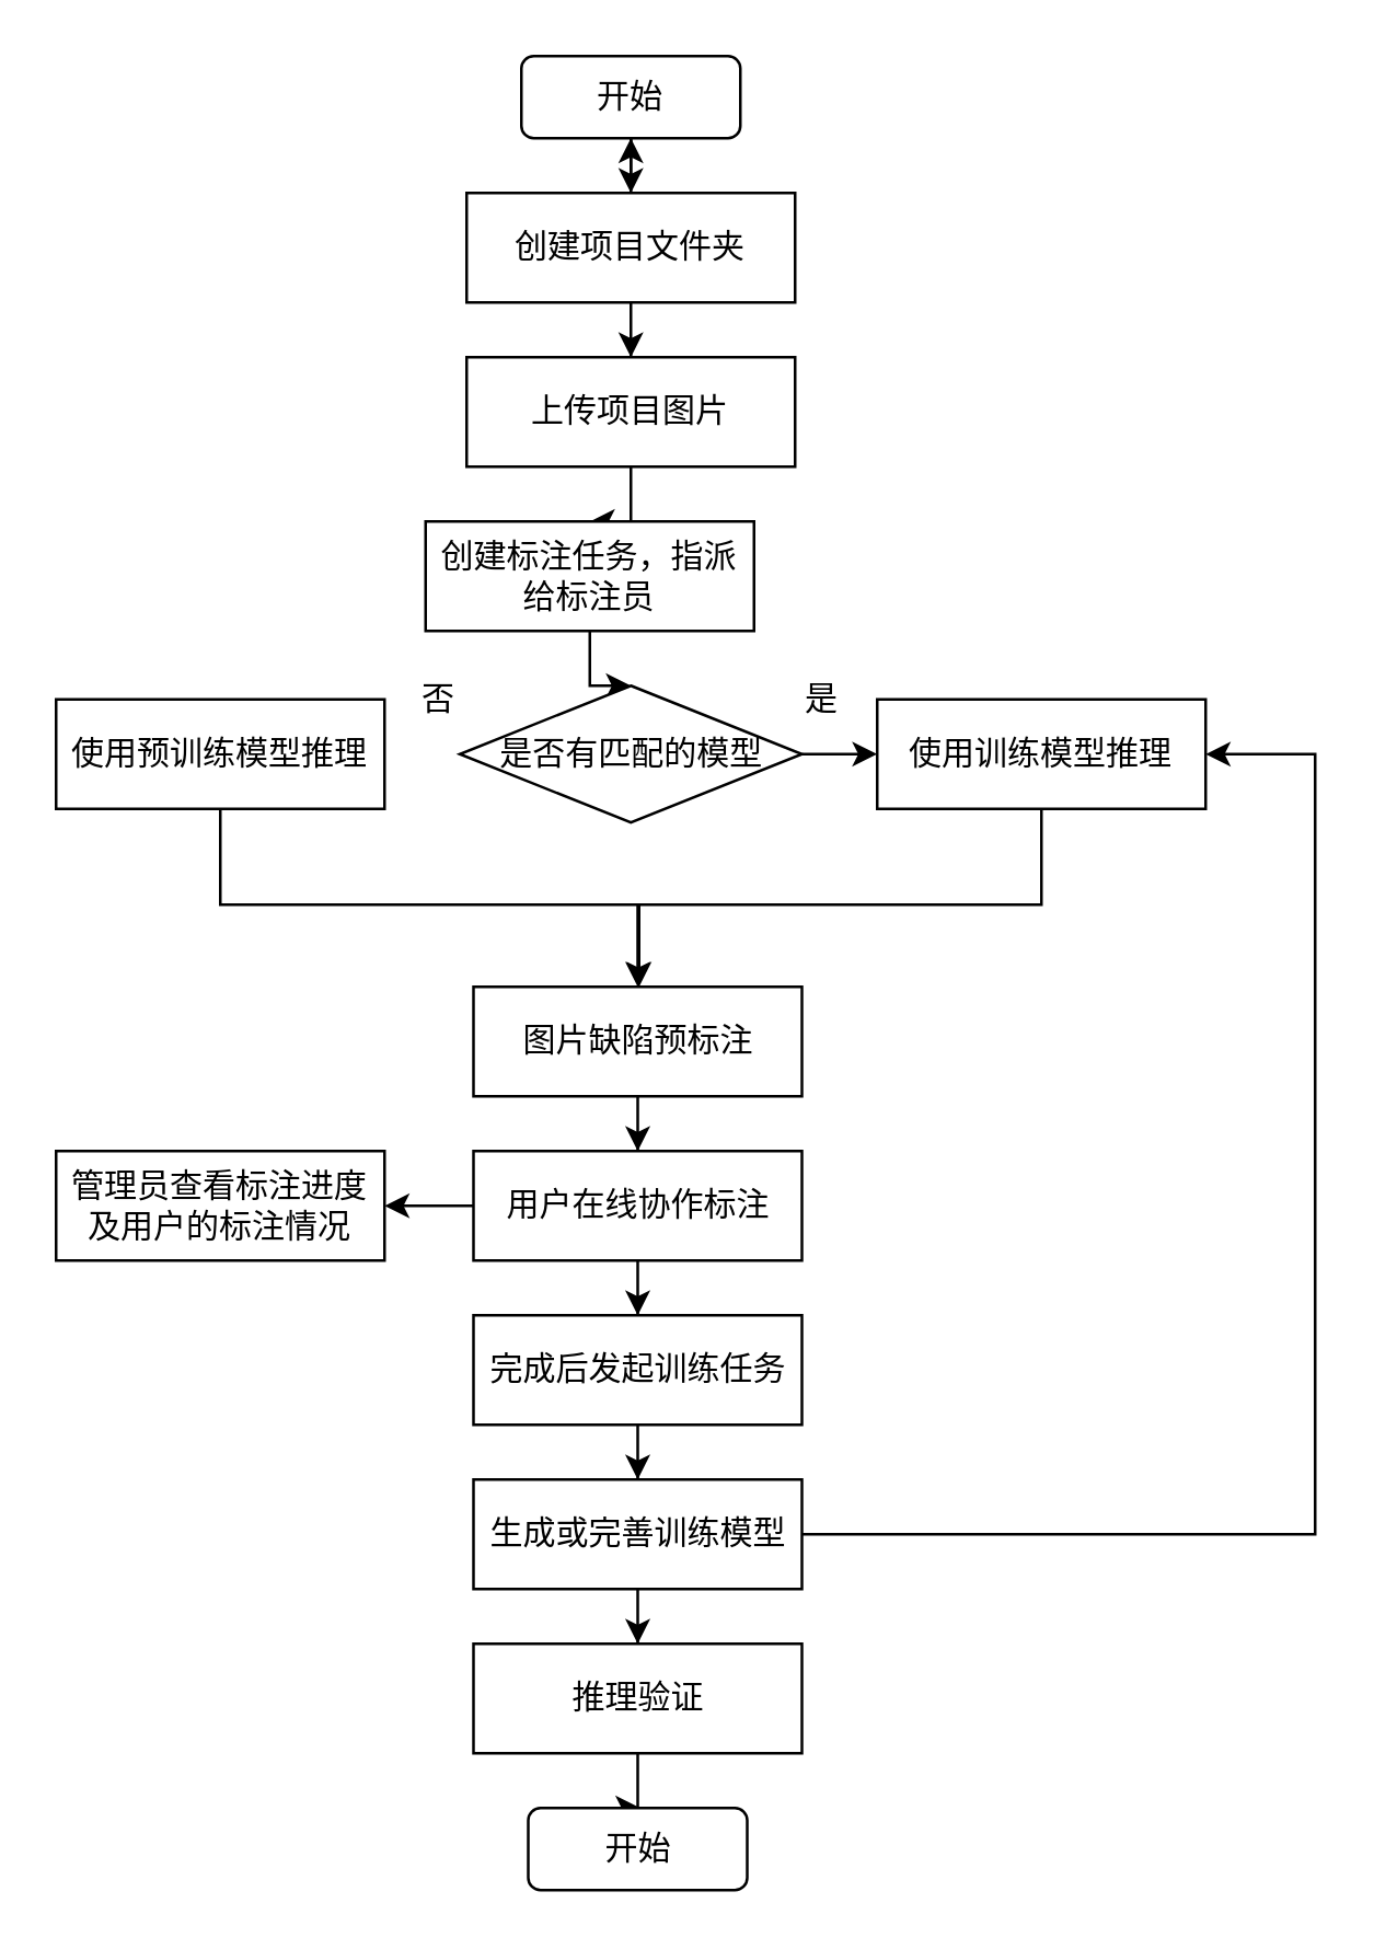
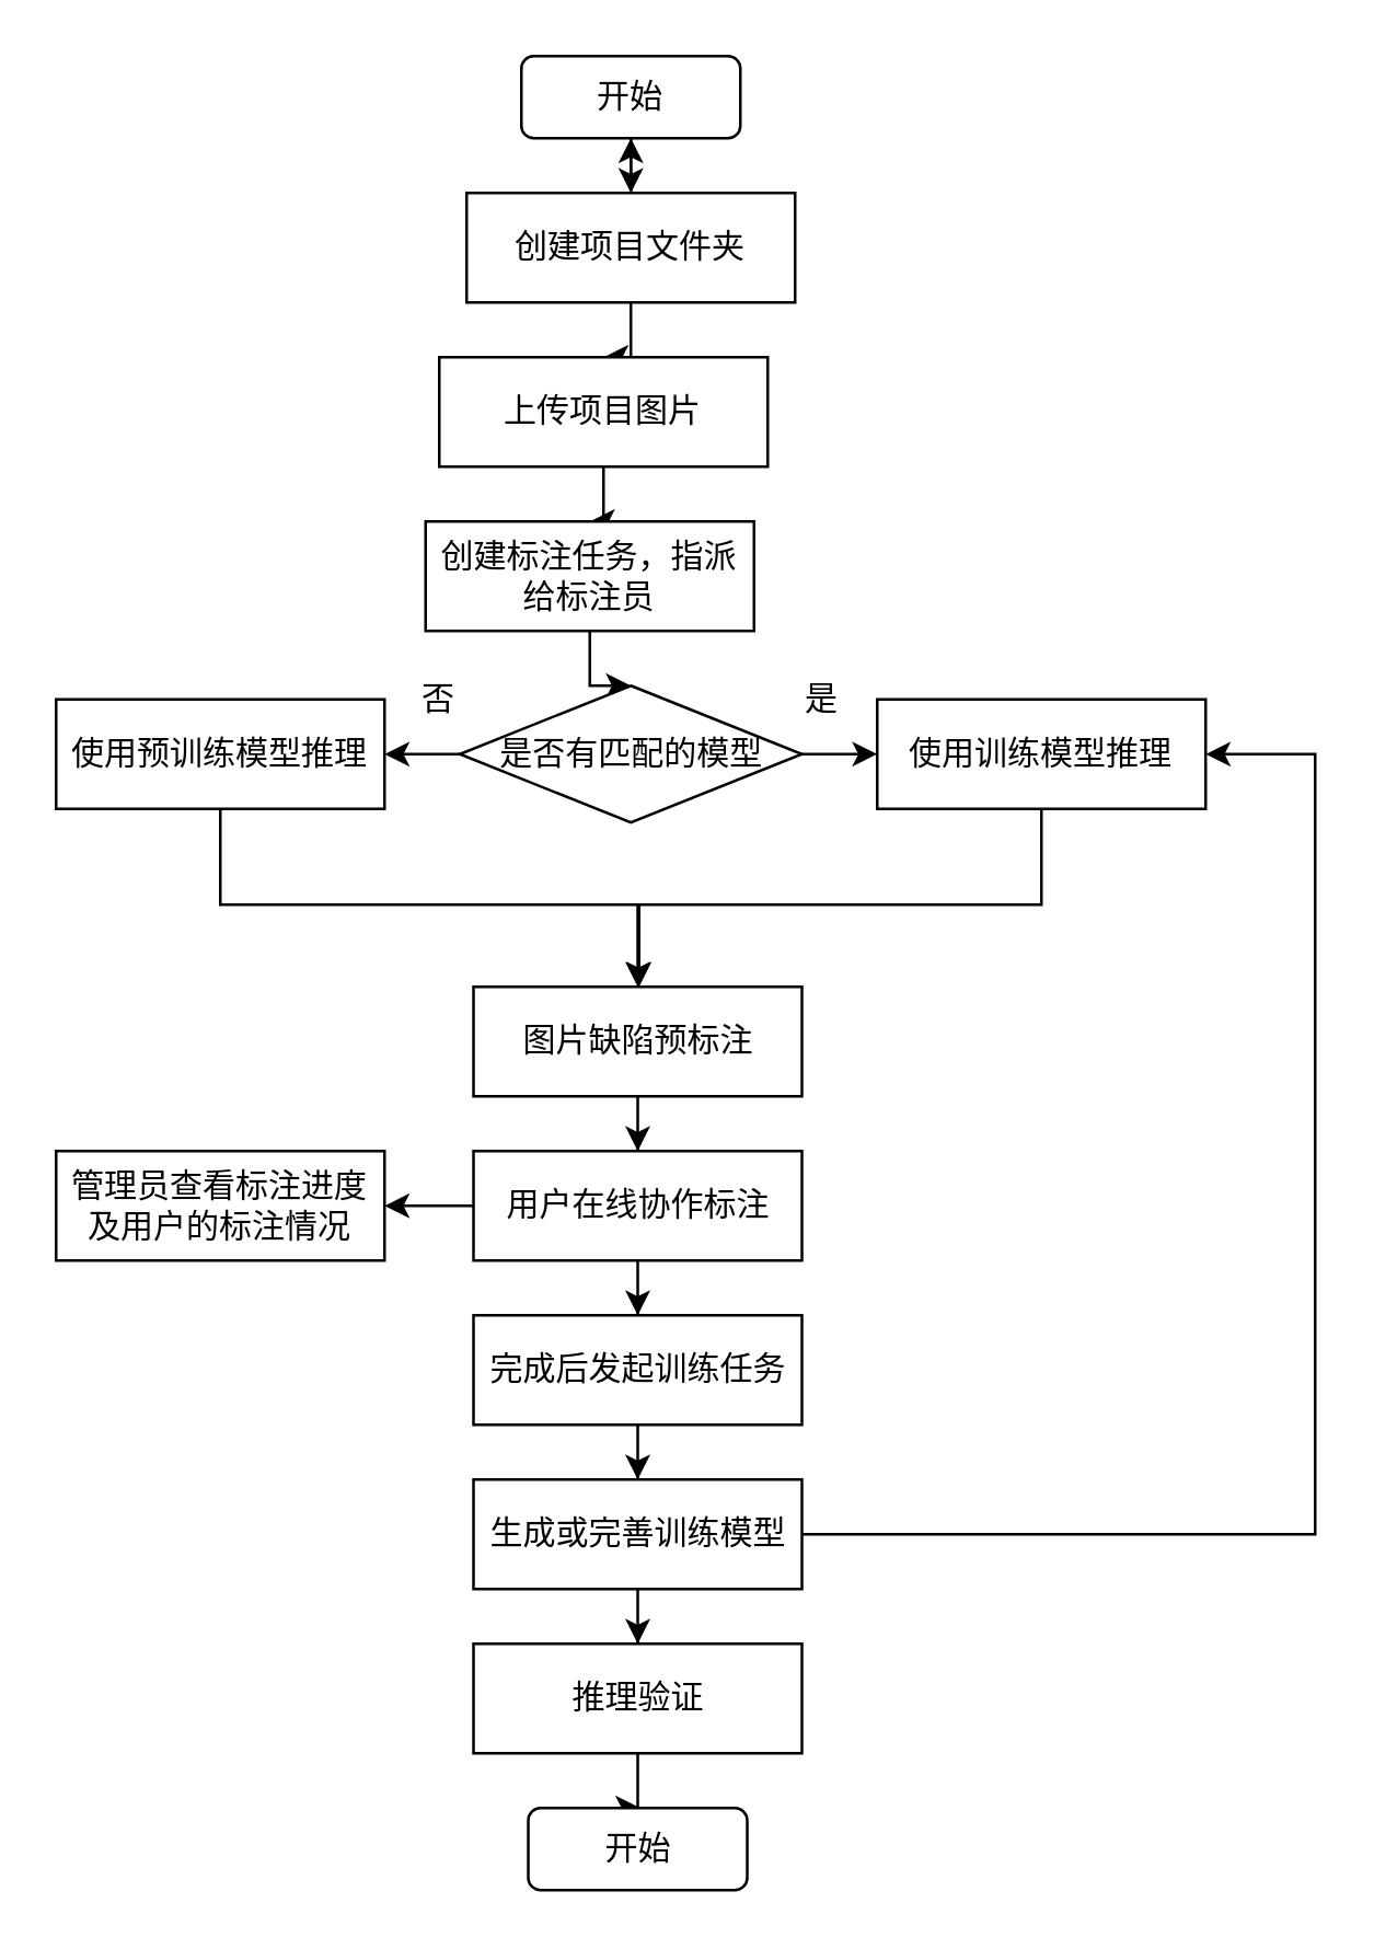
  <mxCell id="0" />
  <mxCell id="1" parent="0" />
  <mxCell id="2" value="开始" style="rounded=1;whiteSpace=wrap;html=1;" vertex="1" parent="1"><mxGeometry x="190" y="20" width="80" height="30" as="geometry" /></mxCell>
  <mxCell id="3" value="" style="edgeStyle=orthogonalEdgeStyle;rounded=0;orthogonalLoop=1;jettySize=auto;html=1;" edge="1" parent="1" source="5" target="8"><mxGeometry relative="1" as="geometry" /></mxCell>
  <mxCell id="4" value="" style="edgeStyle=orthogonalEdgeStyle;rounded=0;orthogonalLoop=1;jettySize=auto;html=1;" edge="1" parent="1" source="5" target="2"><mxGeometry relative="1" as="geometry" /></mxCell>
  <mxCell id="5" value="创建项目文件夹" style="rounded=0;whiteSpace=wrap;html=1;" vertex="1" parent="1"><mxGeometry x="170" y="70" width="120" height="40" as="geometry" /></mxCell>
  <mxCell id="6" value="" style="endArrow=classic;html=1;rounded=0;" edge="1" parent="1" target="5"><mxGeometry width="50" height="50" relative="1" as="geometry"><mxPoint x="230" y="50" as="sourcePoint" /><mxPoint x="280" y="0" as="targetPoint" /></mxGeometry></mxCell>
  <mxCell id="7" value="" style="edgeStyle=orthogonalEdgeStyle;rounded=0;orthogonalLoop=1;jettySize=auto;html=1;" edge="1" parent="1" source="8" target="10"><mxGeometry relative="1" as="geometry" /></mxCell>
- <mxCell id="8" value="上传项目图片" style="rounded=0;whiteSpace=wrap;html=1;" vertex="1" parent="1"><mxGeometry x="170" y="130" width="120" height="40" as="geometry" /></mxCell>
+ <mxCell id="8" value="上传项目图片" style="rounded=0;whiteSpace=wrap;html=1;" vertex="1" parent="1"><mxGeometry x="160" y="130" width="120" height="40" as="geometry" /></mxCell>
  <mxCell id="9" value="" style="edgeStyle=orthogonalEdgeStyle;rounded=0;orthogonalLoop=1;jettySize=auto;html=1;" edge="1" parent="1" source="10" target="13"><mxGeometry relative="1" as="geometry" /></mxCell>
  <mxCell id="10" value="创建标注任务，指派给标注员" style="rounded=0;whiteSpace=wrap;html=1;" vertex="1" parent="1"><mxGeometry x="155" y="190" width="120" height="40" as="geometry" /></mxCell>
+ <mxCell id="11" value="" style="edgeStyle=orthogonalEdgeStyle;rounded=0;orthogonalLoop=1;jettySize=auto;html=1;" edge="1" parent="1" source="13" target="15"><mxGeometry relative="1" as="geometry" /></mxCell>
  <mxCell id="12" value="" style="edgeStyle=orthogonalEdgeStyle;rounded=0;orthogonalLoop=1;jettySize=auto;html=1;" edge="1" parent="1" source="13" target="17"><mxGeometry relative="1" as="geometry" /></mxCell>
  <mxCell id="13" value="是否有匹配的模型" style="rhombus;whiteSpace=wrap;html=1;" vertex="1" parent="1"><mxGeometry x="167.5" y="250" width="125" height="50" as="geometry" /></mxCell>
  <mxCell id="14" value="" style="edgeStyle=orthogonalEdgeStyle;rounded=0;orthogonalLoop=1;jettySize=auto;html=1;" edge="1" parent="1" source="15" target="21"><mxGeometry relative="1" as="geometry"><Array as="points"><mxPoint x="80" y="330" /><mxPoint x="233" y="330" /></Array></mxGeometry></mxCell>
  <mxCell id="15" value="使用预训练模型推理" style="whiteSpace=wrap;html=1;" vertex="1" parent="1"><mxGeometry x="20" y="255" width="120" height="40" as="geometry" /></mxCell>
  <mxCell id="16" style="edgeStyle=orthogonalEdgeStyle;rounded=0;orthogonalLoop=1;jettySize=auto;html=1;entryX=0.5;entryY=0;entryDx=0;entryDy=0;" edge="1" parent="1" source="17" target="21"><mxGeometry relative="1" as="geometry"><Array as="points"><mxPoint x="380" y="330" /><mxPoint x="233" y="330" /></Array></mxGeometry></mxCell>
  <mxCell id="17" value="使用训练模型推理" style="whiteSpace=wrap;html=1;" vertex="1" parent="1"><mxGeometry x="320" y="255" width="120" height="40" as="geometry" /></mxCell>
  <mxCell id="18" value="是" style="text;html=1;strokeColor=none;fillColor=none;align=center;verticalAlign=middle;whiteSpace=wrap;rounded=0;" vertex="1" parent="1"><mxGeometry x="270" y="240" width="60" height="30" as="geometry" /></mxCell>
  <mxCell id="19" value="否" style="text;html=1;strokeColor=none;fillColor=none;align=center;verticalAlign=middle;whiteSpace=wrap;rounded=0;" vertex="1" parent="1"><mxGeometry x="130" y="240" width="60" height="30" as="geometry" /></mxCell>
  <mxCell id="20" value="" style="edgeStyle=orthogonalEdgeStyle;rounded=0;orthogonalLoop=1;jettySize=auto;html=1;" edge="1" parent="1" source="21" target="24"><mxGeometry relative="1" as="geometry" /></mxCell>
  <mxCell id="21" value="图片缺陷预标注" style="whiteSpace=wrap;html=1;" vertex="1" parent="1"><mxGeometry x="172.5" y="360" width="120" height="40" as="geometry" /></mxCell>
  <mxCell id="22" value="" style="edgeStyle=orthogonalEdgeStyle;rounded=0;orthogonalLoop=1;jettySize=auto;html=1;" edge="1" parent="1" source="24" target="25"><mxGeometry relative="1" as="geometry" /></mxCell>
  <mxCell id="23" value="" style="edgeStyle=orthogonalEdgeStyle;rounded=0;orthogonalLoop=1;jettySize=auto;html=1;" edge="1" parent="1" source="24" target="27"><mxGeometry relative="1" as="geometry" /></mxCell>
  <mxCell id="24" value="用户在线协作标注" style="rounded=0;whiteSpace=wrap;html=1;" vertex="1" parent="1"><mxGeometry x="172.5" y="420" width="120" height="40" as="geometry" /></mxCell>
  <mxCell id="25" value="管理员查看标注进度&lt;br&gt;及用户的标注情况" style="whiteSpace=wrap;html=1;rounded=0;" vertex="1" parent="1"><mxGeometry x="20" y="420" width="120" height="40" as="geometry" /></mxCell>
  <mxCell id="26" value="" style="edgeStyle=orthogonalEdgeStyle;rounded=0;orthogonalLoop=1;jettySize=auto;html=1;" edge="1" parent="1" source="27" target="30"><mxGeometry relative="1" as="geometry" /></mxCell>
  <mxCell id="27" value="完成后发起训练任务" style="whiteSpace=wrap;html=1;rounded=0;" vertex="1" parent="1"><mxGeometry x="172.5" y="480" width="120" height="40" as="geometry" /></mxCell>
  <mxCell id="28" style="edgeStyle=orthogonalEdgeStyle;rounded=0;orthogonalLoop=1;jettySize=auto;html=1;entryX=1;entryY=0.5;entryDx=0;entryDy=0;" edge="1" parent="1" source="30" target="17"><mxGeometry relative="1" as="geometry"><Array as="points"><mxPoint x="480" y="560" /><mxPoint x="480" y="275" /></Array></mxGeometry></mxCell>
  <mxCell id="29" value="" style="edgeStyle=orthogonalEdgeStyle;rounded=0;orthogonalLoop=1;jettySize=auto;html=1;" edge="1" parent="1" source="30" target="32"><mxGeometry relative="1" as="geometry" /></mxCell>
  <mxCell id="30" value="生成或完善训练模型" style="whiteSpace=wrap;html=1;rounded=0;" vertex="1" parent="1"><mxGeometry x="172.5" y="540" width="120" height="40" as="geometry" /></mxCell>
  <mxCell id="31" value="" style="edgeStyle=orthogonalEdgeStyle;rounded=0;orthogonalLoop=1;jettySize=auto;html=1;" edge="1" parent="1" source="32"><mxGeometry relative="1" as="geometry"><mxPoint x="233" y="660" as="targetPoint" /></mxGeometry></mxCell>
  <mxCell id="32" value="推理验证" style="whiteSpace=wrap;html=1;rounded=0;" vertex="1" parent="1"><mxGeometry x="172.5" y="600" width="120" height="40" as="geometry" /></mxCell>
  <mxCell id="33" value="开始" style="rounded=1;whiteSpace=wrap;html=1;" vertex="1" parent="1"><mxGeometry x="192.5" y="660" width="80" height="30" as="geometry" /></mxCell>
